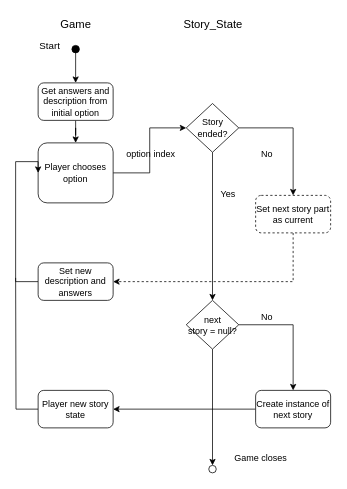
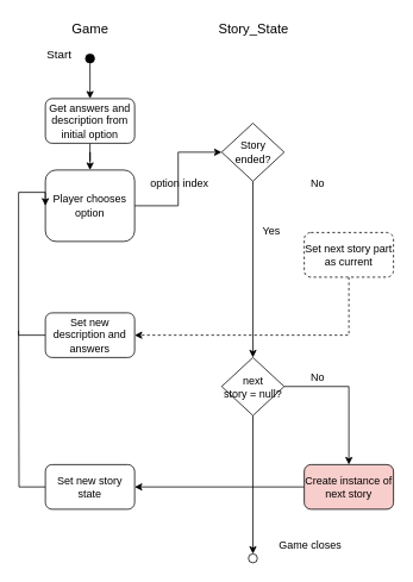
  <mxCell id="0" />
  <mxCell id="1" parent="0" />
  <mxCell id="2" value="&lt;font style=&quot;font-size: 15px&quot;&gt;Game&lt;/font&gt;" style="text;html=1;resizable=0;points=[];autosize=1;align=center;verticalAlign=top;spacingTop=-4;" parent="1" vertex="1"><mxGeometry x="70" y="20" width="60" height="20" as="geometry" /></mxCell>
  <mxCell id="3" value="&lt;span style=&quot;font-size: 15px&quot;&gt;Story_State&lt;/span&gt;" style="text;html=1;resizable=0;points=[];autosize=1;align=center;verticalAlign=top;spacingTop=-4;" parent="1" vertex="1"><mxGeometry x="237.5" y="20" width="90" height="20" as="geometry" /></mxCell>
  <mxCell id="4" style="edgeStyle=orthogonalEdgeStyle;rounded=0;orthogonalLoop=1;jettySize=auto;html=1;entryX=0.5;entryY=0;entryDx=0;entryDy=0;" parent="1" source="5" target="8" edge="1"><mxGeometry relative="1" as="geometry" /></mxCell>
  <mxCell id="5" value="" style="ellipse;whiteSpace=wrap;html=1;aspect=fixed;fillColor=#000000;" parent="1" vertex="1"><mxGeometry x="95" y="60" width="10" height="10" as="geometry" /></mxCell>
  <mxCell id="6" value="&lt;font style=&quot;font-size: 13px&quot;&gt;Start&lt;/font&gt;" style="text;html=1;resizable=0;points=[];autosize=1;align=left;verticalAlign=top;spacingTop=-4;" parent="1" vertex="1"><mxGeometry x="50" y="50" width="40" height="20" as="geometry" /></mxCell>
  <mxCell id="7" style="edgeStyle=orthogonalEdgeStyle;rounded=0;orthogonalLoop=1;jettySize=auto;html=1;entryX=0.5;entryY=0;entryDx=0;entryDy=0;" parent="1" source="8" target="10" edge="1"><mxGeometry relative="1" as="geometry" /></mxCell>
  <mxCell id="8" value="Get answers and description from initial option" style="rounded=1;whiteSpace=wrap;html=1;fillColor=#FFFFFF;strokeColor=#000000;" parent="1" vertex="1"><mxGeometry x="50" y="110" width="100" height="50" as="geometry" /></mxCell>
  <mxCell id="9" style="edgeStyle=orthogonalEdgeStyle;rounded=0;orthogonalLoop=1;jettySize=auto;html=1;entryX=0;entryY=0.5;entryDx=0;entryDy=0;" parent="1" source="10" target="14" edge="1"><mxGeometry relative="1" as="geometry"><mxPoint x="232.172" y="215.276" as="targetPoint" /></mxGeometry></mxCell>
  <mxCell id="10" value="Player chooses option" style="rounded=1;whiteSpace=wrap;html=1;fillColor=#FFFFFF;strokeColor=#000000;" parent="1" vertex="1"><mxGeometry x="50" y="190" width="100" height="80" as="geometry" /></mxCell>
  <mxCell id="11" value="option index" style="text;html=1;resizable=0;points=[];autosize=1;align=center;verticalAlign=top;spacingTop=-4;" parent="1" vertex="1"><mxGeometry x="160" y="195" width="80" height="20" as="geometry" /></mxCell>
- <mxCell id="12" style="edgeStyle=orthogonalEdgeStyle;rounded=0;orthogonalLoop=1;jettySize=auto;html=1;entryX=0.5;entryY=0;entryDx=0;entryDy=0;" parent="1" source="14" target="16" edge="1"><mxGeometry relative="1" as="geometry" /></mxCell>
  <mxCell id="13" style="edgeStyle=orthogonalEdgeStyle;rounded=0;orthogonalLoop=1;jettySize=auto;html=1;entryX=0.5;entryY=0;entryDx=0;entryDy=0;endArrow=classic;endFill=1;" parent="1" source="14" target="27" edge="1"><mxGeometry relative="1" as="geometry" /></mxCell>
  <mxCell id="14" value="Story ended?" style="rhombus;whiteSpace=wrap;html=1;strokeColor=#000000;fillColor=#FFFFFF;" parent="1" vertex="1"><mxGeometry x="247.5" y="137.5" width="70" height="65" as="geometry" /></mxCell>
  <mxCell id="15" style="edgeStyle=orthogonalEdgeStyle;rounded=0;orthogonalLoop=1;jettySize=auto;html=1;entryX=1;entryY=0.5;entryDx=0;entryDy=0;dashed=1;" parent="1" source="16" target="19" edge="1"><mxGeometry relative="1" as="geometry"><Array as="points"><mxPoint x="390" y="375" /></Array></mxGeometry></mxCell>
  <mxCell id="16" value="Set next story part as current" style="rounded=1;whiteSpace=wrap;html=1;fillColor=#FFFFFF;strokeColor=#000000;dashed=1;" parent="1" vertex="1"><mxGeometry x="340" y="260" width="100" height="50" as="geometry" /></mxCell>
  <mxCell id="17" value="No" style="text;html=1;resizable=0;points=[];autosize=1;align=center;verticalAlign=top;spacingTop=-4;" parent="1" vertex="1"><mxGeometry x="340" y="195" width="30" height="20" as="geometry" /></mxCell>
  <mxCell id="18" style="edgeStyle=orthogonalEdgeStyle;rounded=0;orthogonalLoop=1;jettySize=auto;html=1;entryX=0;entryY=0.5;entryDx=0;entryDy=0;" parent="1" source="19" target="10" edge="1"><mxGeometry relative="1" as="geometry"><Array as="points"><mxPoint x="20" y="375" /><mxPoint x="20" y="215" /></Array></mxGeometry></mxCell>
  <mxCell id="19" value="Set new description and answers" style="rounded=1;whiteSpace=wrap;html=1;fillColor=#FFFFFF;strokeColor=#000000;" parent="1" vertex="1"><mxGeometry x="50" y="350" width="100" height="50" as="geometry" /></mxCell>
  <mxCell id="20" style="edgeStyle=orthogonalEdgeStyle;rounded=0;orthogonalLoop=1;jettySize=auto;html=1;entryX=1;entryY=0.5;entryDx=0;entryDy=0;endArrow=classic;endFill=1;" parent="1" source="21" target="24" edge="1"><mxGeometry relative="1" as="geometry" /></mxCell>
- <mxCell id="21" value="Create instance of next story" style="rounded=1;whiteSpace=wrap;html=1;fillColor=#FFFFFF;strokeColor=#000000;" parent="1" vertex="1"><mxGeometry x="340" y="520" width="100" height="50" as="geometry" /></mxCell>
+ <mxCell id="21" value="Create instance of next story" style="rounded=1;whiteSpace=wrap;html=1;fillColor=#f8cecc;strokeColor=#000000;" parent="1" vertex="1"><mxGeometry x="340" y="520" width="100" height="50" as="geometry" /></mxCell>
  <mxCell id="22" value="Yes" style="text;html=1;resizable=0;points=[];autosize=1;align=center;verticalAlign=top;spacingTop=-4;" parent="1" vertex="1"><mxGeometry x="282.5" y="247.5" width="40" height="20" as="geometry" /></mxCell>
  <mxCell id="23" style="edgeStyle=orthogonalEdgeStyle;rounded=0;orthogonalLoop=1;jettySize=auto;html=1;endArrow=none;endFill=0;" parent="1" source="24" edge="1"><mxGeometry relative="1" as="geometry"><mxPoint x="20" y="370" as="targetPoint" /></mxGeometry></mxCell>
- <mxCell id="24" value="Player new story state" style="rounded=1;whiteSpace=wrap;html=1;fillColor=#FFFFFF;strokeColor=#000000;" parent="1" vertex="1"><mxGeometry x="50" y="520" width="100" height="50" as="geometry" /></mxCell>
+ <mxCell id="24" value="Set new story state" style="rounded=1;whiteSpace=wrap;html=1;fillColor=#FFFFFF;strokeColor=#000000;" parent="1" vertex="1"><mxGeometry x="50" y="520" width="100" height="50" as="geometry" /></mxCell>
  <mxCell id="25" style="edgeStyle=orthogonalEdgeStyle;rounded=0;orthogonalLoop=1;jettySize=auto;html=1;entryX=0.5;entryY=0;entryDx=0;entryDy=0;endArrow=classic;endFill=1;" parent="1" source="27" target="21" edge="1"><mxGeometry relative="1" as="geometry" /></mxCell>
  <mxCell id="26" style="edgeStyle=orthogonalEdgeStyle;rounded=0;orthogonalLoop=1;jettySize=auto;html=1;entryX=0.5;entryY=0;entryDx=0;entryDy=0;endArrow=classic;endFill=1;" parent="1" source="27" target="29" edge="1"><mxGeometry relative="1" as="geometry" /></mxCell>
  <mxCell id="27" value="next &lt;br&gt;story = null?" style="rhombus;whiteSpace=wrap;html=1;strokeColor=#000000;fillColor=#FFFFFF;" parent="1" vertex="1"><mxGeometry x="247.5" y="400" width="70" height="65" as="geometry" /></mxCell>
  <mxCell id="28" value="No" style="text;html=1;resizable=0;points=[];autosize=1;align=center;verticalAlign=top;spacingTop=-4;" parent="1" vertex="1"><mxGeometry x="340" y="412.5" width="30" height="20" as="geometry" /></mxCell>
  <mxCell id="29" value="" style="ellipse;whiteSpace=wrap;html=1;aspect=fixed;fillColor=#FFFFFF;" parent="1" vertex="1"><mxGeometry x="277.5" y="620" width="10" height="10" as="geometry" /></mxCell>
  <mxCell id="30" value="Game closes" style="text;html=1;resizable=0;points=[];autosize=1;align=left;verticalAlign=top;spacingTop=-4;" parent="1" vertex="1"><mxGeometry x="310" y="600" width="90" height="20" as="geometry" /></mxCell>
